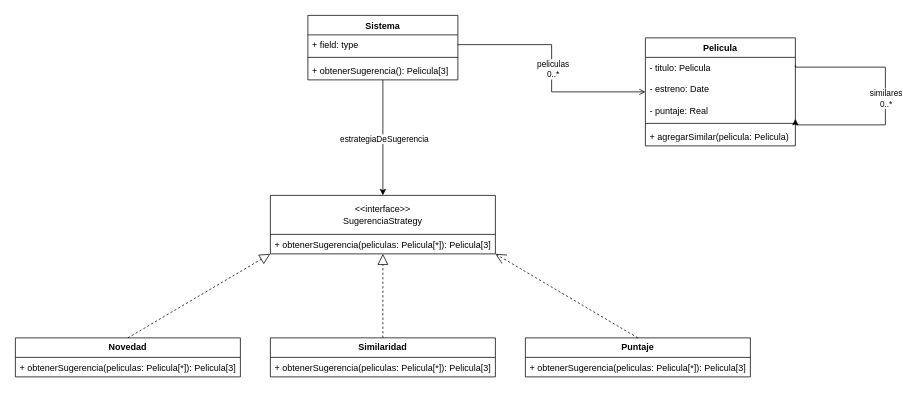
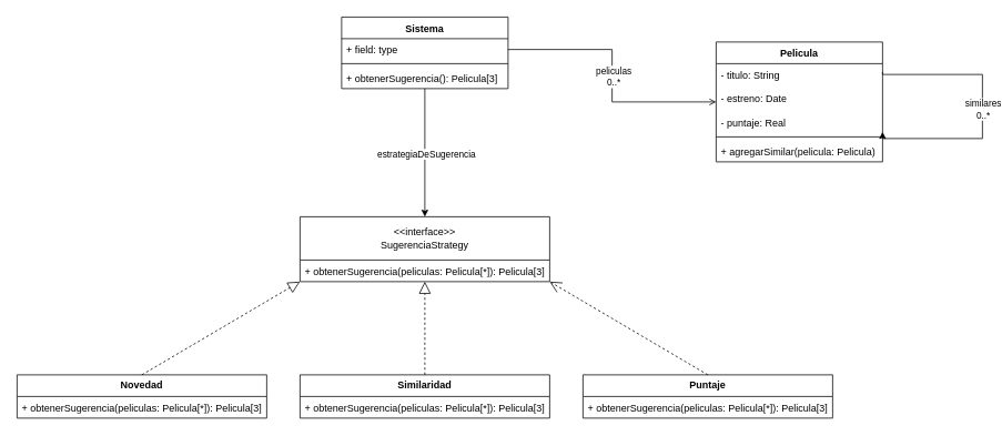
  <mxCell id="0" />
  <mxCell id="1" parent="0" />
  <mxCell id="2" style="edgeStyle=orthogonalEdgeStyle;rounded=0;orthogonalLoop=1;jettySize=auto;html=1;exitX=0.5;exitY=1;exitDx=0;exitDy=0;entryX=0.5;entryY=0;entryDx=0;entryDy=0;" edge="1" parent="1" source="4" target="16"><mxGeometry relative="1" as="geometry" /></mxCell>
  <mxCell id="3" value="&lt;div&gt;estrategiaDeSugerencia&lt;/div&gt;" style="edgeLabel;html=1;align=center;verticalAlign=middle;resizable=0;points=[];" vertex="1" connectable="0" parent="2"><mxGeometry x="0.013" y="1" relative="1" as="geometry"><mxPoint as="offset" /></mxGeometry></mxCell>
  <mxCell id="4" value="Sistema" style="swimlane;fontStyle=1;align=center;verticalAlign=top;childLayout=stackLayout;horizontal=1;startSize=26;horizontalStack=0;resizeParent=1;resizeParentMax=0;resizeLast=0;collapsible=1;marginBottom=0;whiteSpace=wrap;html=1;" vertex="1" parent="1"><mxGeometry x="410" y="20" width="200" height="86" as="geometry" /></mxCell>
  <mxCell id="5" value="+ field: type" style="text;strokeColor=none;fillColor=none;align=left;verticalAlign=top;spacingLeft=4;spacingRight=4;overflow=hidden;rotatable=0;points=[[0,0.5],[1,0.5]];portConstraint=eastwest;whiteSpace=wrap;html=1;" vertex="1" parent="4"><mxGeometry y="26" width="200" height="26" as="geometry" /></mxCell>
  <mxCell id="6" value="" style="line;strokeWidth=1;fillColor=none;align=left;verticalAlign=middle;spacingTop=-1;spacingLeft=3;spacingRight=3;rotatable=0;labelPosition=right;points=[];portConstraint=eastwest;strokeColor=inherit;" vertex="1" parent="4"><mxGeometry y="52" width="200" height="8" as="geometry" /></mxCell>
  <mxCell id="7" value="+ obtenerSugerencia(): Pelicula[3]" style="text;strokeColor=none;fillColor=none;align=left;verticalAlign=top;spacingLeft=4;spacingRight=4;overflow=hidden;rotatable=0;points=[[0,0.5],[1,0.5]];portConstraint=eastwest;whiteSpace=wrap;html=1;" vertex="1" parent="4"><mxGeometry y="60" width="200" height="26" as="geometry" /></mxCell>
  <mxCell id="8" value="Pelicula" style="swimlane;fontStyle=1;align=center;verticalAlign=top;childLayout=stackLayout;horizontal=1;startSize=26;horizontalStack=0;resizeParent=1;resizeParentMax=0;resizeLast=0;collapsible=1;marginBottom=0;whiteSpace=wrap;html=1;" vertex="1" parent="1"><mxGeometry x="860" y="50" width="200" height="144" as="geometry" /></mxCell>
- <mxCell id="9" value="&lt;div&gt;- titulo: Pelicula&lt;/div&gt;&lt;div&gt;&lt;br&gt;&lt;/div&gt;&lt;div&gt;- estreno: Date&lt;/div&gt;&lt;div&gt;&lt;br&gt;&lt;/div&gt;&lt;div&gt;- puntaje: Real&lt;br&gt;&lt;/div&gt;" style="text;strokeColor=none;fillColor=none;align=left;verticalAlign=top;spacingLeft=4;spacingRight=4;overflow=hidden;rotatable=0;points=[[0,0.5],[1,0.5]];portConstraint=eastwest;whiteSpace=wrap;html=1;" vertex="1" parent="8"><mxGeometry y="26" width="200" height="84" as="geometry" /></mxCell>
+ <mxCell id="9" value="&lt;div&gt;- titulo: String&lt;/div&gt;&lt;div&gt;&lt;br&gt;&lt;/div&gt;&lt;div&gt;- estreno: Date&lt;/div&gt;&lt;div&gt;&lt;br&gt;&lt;/div&gt;&lt;div&gt;- puntaje: Real&lt;br&gt;&lt;/div&gt;" style="text;strokeColor=none;fillColor=none;align=left;verticalAlign=top;spacingLeft=4;spacingRight=4;overflow=hidden;rotatable=0;points=[[0,0.5],[1,0.5]];portConstraint=eastwest;whiteSpace=wrap;html=1;" vertex="1" parent="8"><mxGeometry y="26" width="200" height="84" as="geometry" /></mxCell>
  <mxCell id="10" value="" style="line;strokeWidth=1;fillColor=none;align=left;verticalAlign=middle;spacingTop=-1;spacingLeft=3;spacingRight=3;rotatable=0;labelPosition=right;points=[];portConstraint=eastwest;strokeColor=inherit;" vertex="1" parent="8"><mxGeometry y="110" width="200" height="8" as="geometry" /></mxCell>
  <mxCell id="11" value="+ agregarSimilar(pelicula: Pelicula)" style="text;strokeColor=none;fillColor=none;align=left;verticalAlign=top;spacingLeft=4;spacingRight=4;overflow=hidden;rotatable=0;points=[[0,0.5],[1,0.5]];portConstraint=eastwest;whiteSpace=wrap;html=1;" vertex="1" parent="8"><mxGeometry y="118" width="200" height="26" as="geometry" /></mxCell>
  <mxCell id="12" style="edgeStyle=orthogonalEdgeStyle;rounded=0;orthogonalLoop=1;jettySize=auto;html=1;exitX=1;exitY=0.5;exitDx=0;exitDy=0;entryX=0;entryY=0.5;entryDx=0;entryDy=0;endArrow=open;" edge="1" parent="1" source="5" target="8"><mxGeometry relative="1" as="geometry" /></mxCell>
  <mxCell id="13" value="&lt;div&gt;peliculas&lt;/div&gt;&lt;div&gt;0..*&lt;br&gt;&lt;/div&gt;" style="edgeLabel;html=1;align=center;verticalAlign=middle;resizable=0;points=[];" vertex="1" connectable="0" parent="12"><mxGeometry y="1" relative="1" as="geometry"><mxPoint as="offset" /></mxGeometry></mxCell>
  <mxCell id="14" style="edgeStyle=orthogonalEdgeStyle;rounded=0;orthogonalLoop=1;jettySize=auto;html=1;exitX=1;exitY=0.25;exitDx=0;exitDy=0;entryX=1;entryY=0.75;entryDx=0;entryDy=0;" edge="1" parent="1" source="8" target="8"><mxGeometry relative="1" as="geometry"><Array as="points"><mxPoint x="1180" y="89" /><mxPoint x="1180" y="166" /></Array></mxGeometry></mxCell>
  <mxCell id="15" value="&lt;div&gt;similares&lt;/div&gt;&lt;div&gt;0..*&lt;br&gt;&lt;/div&gt;" style="edgeLabel;html=1;align=center;verticalAlign=middle;resizable=0;points=[];" vertex="1" connectable="0" parent="14"><mxGeometry relative="1" as="geometry"><mxPoint as="offset" /></mxGeometry></mxCell>
  <mxCell id="16" value="&lt;div&gt;&amp;lt;&amp;lt;interface&amp;gt;&amp;gt;&lt;/div&gt;&lt;div&gt;SugerenciaStrategy&lt;br&gt;&lt;/div&gt;" style="swimlane;fontStyle=0;childLayout=stackLayout;horizontal=1;startSize=52;fillColor=none;horizontalStack=0;resizeParent=1;resizeParentMax=0;resizeLast=0;collapsible=1;marginBottom=0;whiteSpace=wrap;html=1;" vertex="1" parent="1"><mxGeometry x="360" y="260" width="300" height="78" as="geometry" /></mxCell>
  <mxCell id="17" value="+ obtenerSugerencia(peliculas: Pelicula[*]): Pelicula[3]" style="text;strokeColor=none;fillColor=none;align=left;verticalAlign=top;spacingLeft=4;spacingRight=4;overflow=hidden;rotatable=0;points=[[0,0.5],[1,0.5]];portConstraint=eastwest;whiteSpace=wrap;html=1;" vertex="1" parent="16"><mxGeometry y="52" width="300" height="26" as="geometry" /></mxCell>
  <mxCell id="18" value="&lt;b&gt;Novedad&lt;/b&gt;" style="swimlane;fontStyle=0;childLayout=stackLayout;horizontal=1;startSize=26;fillColor=none;horizontalStack=0;resizeParent=1;resizeParentMax=0;resizeLast=0;collapsible=1;marginBottom=0;whiteSpace=wrap;html=1;" vertex="1" parent="1"><mxGeometry x="20" y="450" width="300" height="52" as="geometry" /></mxCell>
  <mxCell id="19" value="+ obtenerSugerencia(peliculas: Pelicula[*]): Pelicula[3]" style="text;strokeColor=none;fillColor=none;align=left;verticalAlign=top;spacingLeft=4;spacingRight=4;overflow=hidden;rotatable=0;points=[[0,0.5],[1,0.5]];portConstraint=eastwest;whiteSpace=wrap;html=1;" vertex="1" parent="18"><mxGeometry y="26" width="300" height="26" as="geometry" /></mxCell>
  <mxCell id="20" value="Similaridad" style="swimlane;fontStyle=1;childLayout=stackLayout;horizontal=1;startSize=26;fillColor=none;horizontalStack=0;resizeParent=1;resizeParentMax=0;resizeLast=0;collapsible=1;marginBottom=0;whiteSpace=wrap;html=1;" vertex="1" parent="1"><mxGeometry x="360" y="450" width="300" height="52" as="geometry" /></mxCell>
  <mxCell id="21" value="+ obtenerSugerencia(peliculas: Pelicula[*]): Pelicula[3]" style="text;strokeColor=none;fillColor=none;align=left;verticalAlign=top;spacingLeft=4;spacingRight=4;overflow=hidden;rotatable=0;points=[[0,0.5],[1,0.5]];portConstraint=eastwest;whiteSpace=wrap;html=1;" vertex="1" parent="20"><mxGeometry y="26" width="300" height="26" as="geometry" /></mxCell>
  <mxCell id="22" value="&lt;b&gt;Puntaje&lt;br&gt;&lt;/b&gt;" style="swimlane;fontStyle=0;childLayout=stackLayout;horizontal=1;startSize=26;fillColor=none;horizontalStack=0;resizeParent=1;resizeParentMax=0;resizeLast=0;collapsible=1;marginBottom=0;whiteSpace=wrap;html=1;" vertex="1" parent="1"><mxGeometry x="700" y="450" width="300" height="52" as="geometry" /></mxCell>
  <mxCell id="23" value="+ obtenerSugerencia(peliculas: Pelicula[*]): Pelicula[3]" style="text;strokeColor=none;fillColor=none;align=left;verticalAlign=top;spacingLeft=4;spacingRight=4;overflow=hidden;rotatable=0;points=[[0,0.5],[1,0.5]];portConstraint=eastwest;whiteSpace=wrap;html=1;" vertex="1" parent="22"><mxGeometry y="26" width="300" height="26" as="geometry" /></mxCell>
  <mxCell id="24" value="" style="endArrow=block;dashed=1;endFill=0;endSize=12;html=1;rounded=0;exitX=0.5;exitY=0;exitDx=0;exitDy=0;entryX=0;entryY=1;entryDx=0;entryDy=0;" edge="1" parent="1" source="18" target="16"><mxGeometry width="160" relative="1" as="geometry"><mxPoint x="310" y="420" as="sourcePoint" /><mxPoint x="600" y="420" as="targetPoint" /></mxGeometry></mxCell>
  <mxCell id="25" value="" style="endArrow=block;dashed=1;endFill=0;endSize=12;html=1;rounded=0;entryX=0.5;entryY=1;entryDx=0;entryDy=0;exitX=0.5;exitY=0;exitDx=0;exitDy=0;" edge="1" parent="1" source="20" target="16"><mxGeometry width="160" relative="1" as="geometry"><mxPoint x="440" y="420" as="sourcePoint" /><mxPoint x="600" y="420" as="targetPoint" /></mxGeometry></mxCell>
  <mxCell id="26" value="" style="endArrow=open;dashed=1;endFill=0;endSize=12;html=1;rounded=0;entryX=1;entryY=1;entryDx=0;entryDy=0;exitX=0.5;exitY=0;exitDx=0;exitDy=0;" edge="1" parent="1" source="22" target="16"><mxGeometry width="160" relative="1" as="geometry"><mxPoint x="440" y="420" as="sourcePoint" /><mxPoint x="600" y="420" as="targetPoint" /></mxGeometry></mxCell>
